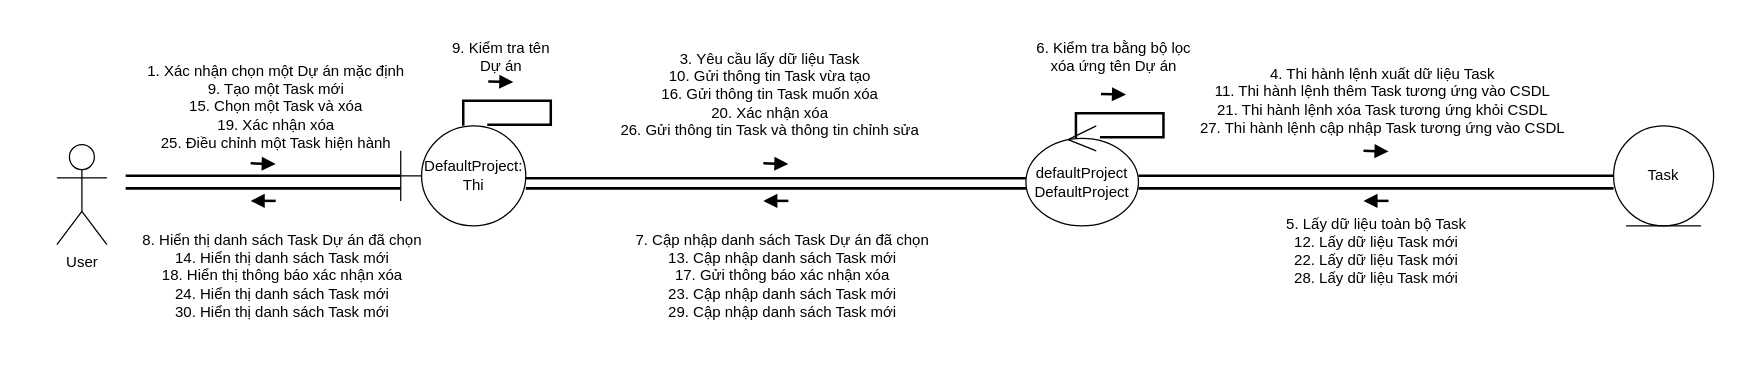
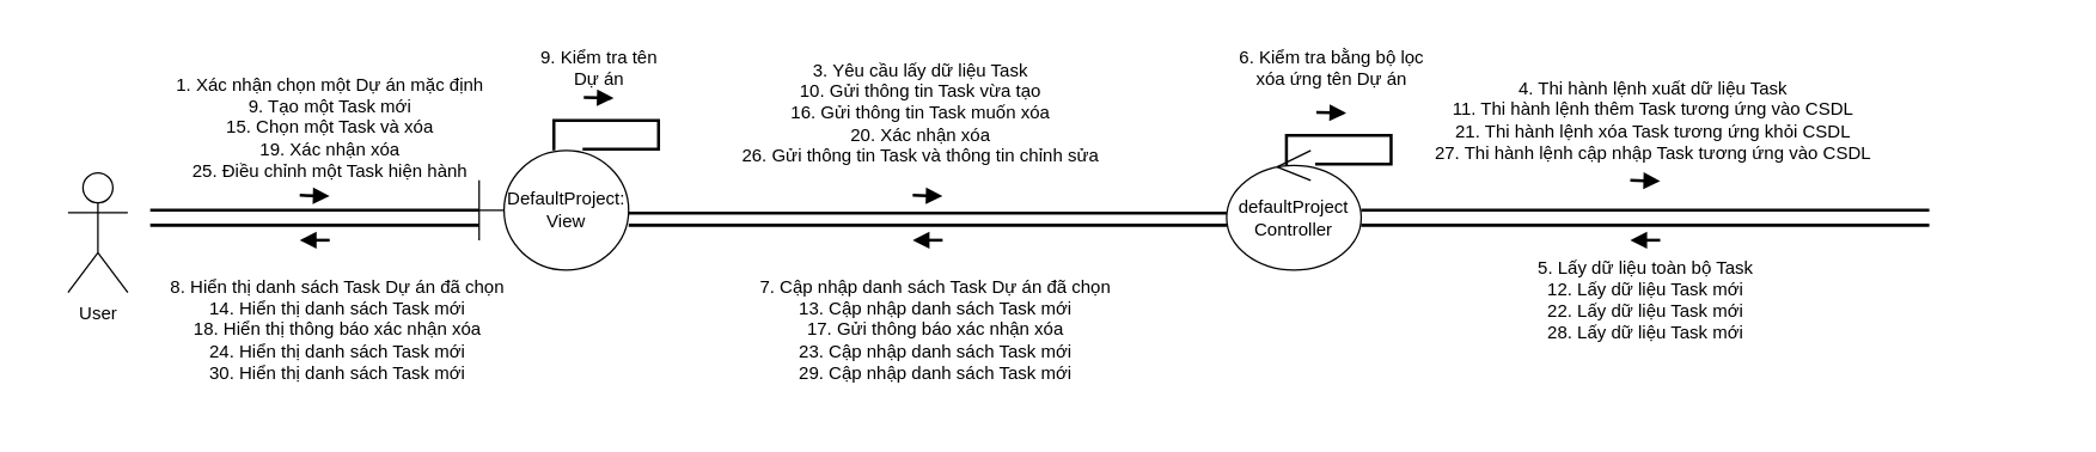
  <mxCell id="0" />
  <mxCell id="1" parent="0" />
  <mxCell id="2" value="" style="rounded=0;whiteSpace=wrap;html=1;strokeColor=none;" vertex="1" parent="1"><mxGeometry x="20" width="1360" height="260" as="geometry" y="20" /></mxCell>
  <mxCell id="3" value="User" style="shape=umlActor;verticalLabelPosition=bottom;verticalAlign=top;html=1;outlineConnect=0;" parent="1" vertex="1"><mxGeometry x="45" y="115" width="40" height="80" as="geometry" /></mxCell>
- <mxCell id="4" value="DefaultProject:&lt;br&gt;Thi" style="shape=umlBoundary;whiteSpace=wrap;html=1;" parent="1" vertex="1"><mxGeometry x="320" y="100" width="100" height="80" as="geometry" /></mxCell>
- <mxCell id="5" value="Task" style="ellipse;shape=umlEntity;whiteSpace=wrap;html=1;" parent="1" vertex="1"><mxGeometry x="1290" y="100" width="80" height="80" as="geometry" /></mxCell>
- <mxCell id="6" value="defaultProject&lt;br&gt;DefaultProject" style="ellipse;shape=umlControl;whiteSpace=wrap;html=1;" parent="1" vertex="1"><mxGeometry x="820" y="100" width="90" height="80" as="geometry" /></mxCell>
+ <mxCell id="4" value="DefaultProject:&lt;br&gt;View" style="shape=umlBoundary;whiteSpace=wrap;html=1;" parent="1" vertex="1"><mxGeometry x="320" y="100" width="100" height="80" as="geometry" /></mxCell>
+ <mxCell id="6" value="defaultProject&lt;br&gt;Controller" style="ellipse;shape=umlControl;whiteSpace=wrap;html=1;" parent="1" vertex="1"><mxGeometry x="820" y="100" width="90" height="80" as="geometry" /></mxCell>
  <mxCell id="7" value="" style="endArrow=none;html=1;startArrow=block;startFill=1;endFill=0;strokeWidth=2;rounded=0;" parent="1" edge="1"><mxGeometry width="50" height="50" relative="1" as="geometry"><mxPoint x="220" y="130.5" as="sourcePoint" /><mxPoint x="200" y="130" as="targetPoint" /></mxGeometry></mxCell>
  <mxCell id="8" value="" style="line;strokeWidth=2;fillColor=none;align=left;verticalAlign=middle;spacingTop=-1;spacingLeft=3;spacingRight=3;rotatable=0;labelPosition=right;points=[];portConstraint=eastwest;" parent="1" vertex="1"><mxGeometry x="100" y="136" width="220" height="8" as="geometry" /></mxCell>
  <mxCell id="9" value="" style="line;strokeWidth=2;fillColor=none;align=left;verticalAlign=middle;spacingTop=-1;spacingLeft=3;spacingRight=3;rotatable=0;labelPosition=right;points=[];portConstraint=eastwest;" parent="1" vertex="1"><mxGeometry x="910" y="136" width="380" height="8" as="geometry" /></mxCell>
  <mxCell id="10" value="" style="line;strokeWidth=2;fillColor=none;align=left;verticalAlign=middle;spacingTop=-1;spacingLeft=3;spacingRight=3;rotatable=0;labelPosition=right;points=[];portConstraint=eastwest;" parent="1" vertex="1"><mxGeometry x="420" y="138" width="400" height="8" as="geometry" /></mxCell>
  <mxCell id="11" value="" style="endArrow=none;html=1;startArrow=block;startFill=1;endFill=0;strokeWidth=2;rounded=0;" parent="1" edge="1"><mxGeometry width="50" height="50" relative="1" as="geometry"><mxPoint x="1110" y="120.5" as="sourcePoint" /><mxPoint x="1090" y="120" as="targetPoint" /></mxGeometry></mxCell>
  <mxCell id="12" value="" style="endArrow=none;html=1;startArrow=block;startFill=1;endFill=0;strokeWidth=2;rounded=0;" parent="1" edge="1"><mxGeometry width="50" height="50" relative="1" as="geometry"><mxPoint x="630" y="130.5" as="sourcePoint" /><mxPoint x="610" y="130" as="targetPoint" /></mxGeometry></mxCell>
  <mxCell id="13" value="1. Xác nhận chọn một Dự án mặc định&lt;br&gt;9. Tạo một Task mới&lt;br&gt;15. Chọn một Task và xóa&lt;br&gt;19. Xác nhận xóa&lt;br&gt;25. Điều chỉnh một Task hiện hành" style="text;html=1;align=center;verticalAlign=middle;resizable=0;points=[];autosize=1;" parent="1" vertex="1"><mxGeometry x="110" y="50" width="220" height="70" as="geometry" /></mxCell>
  <mxCell id="14" style="edgeStyle=orthogonalEdgeStyle;rounded=0;orthogonalLoop=1;jettySize=auto;html=1;entryX=0.692;entryY=-0.01;entryDx=0;entryDy=0;entryPerimeter=0;strokeWidth=2;endArrow=none;endFill=0;" parent="1" source="4" target="4" edge="1"><mxGeometry relative="1" as="geometry"><Array as="points"><mxPoint x="370" y="80" /><mxPoint x="440" y="80" /><mxPoint x="440" y="99" /></Array></mxGeometry></mxCell>
  <mxCell id="15" value="9. Kiểm tra tên&lt;br&gt;Dự án" style="text;html=1;align=center;verticalAlign=middle;resizable=0;points=[];autosize=1;" parent="1" vertex="1"><mxGeometry x="355" y="30" width="90" height="30" as="geometry" /></mxCell>
  <mxCell id="16" value="3. Yêu cầu lấy dữ liệu Task&lt;br&gt;10. Gửi thông tin Task vừa tạo&lt;br&gt;16. Gửi thông tin Task muốn xóa&lt;br&gt;20. Xác nhận xóa&lt;br&gt;26. Gửi thông tin Task và thông tin chỉnh sửa" style="text;html=1;align=center;verticalAlign=middle;resizable=0;points=[];autosize=1;" parent="1" vertex="1"><mxGeometry x="490" y="40" width="250" height="70" as="geometry" /></mxCell>
  <mxCell id="17" value="" style="endArrow=none;html=1;startArrow=block;startFill=1;endFill=0;strokeWidth=2;rounded=0;" parent="1" edge="1"><mxGeometry width="50" height="50" relative="1" as="geometry"><mxPoint x="610" y="160" as="sourcePoint" /><mxPoint x="630" y="160" as="targetPoint" /></mxGeometry></mxCell>
  <mxCell id="18" value="7. Cập nhập danh sách Task Dự án đã chọn&lt;br&gt;13. Cập nhập danh sách Task mới&lt;br&gt;17. Gửi thông báo xác nhận xóa&lt;br&gt;23. Cập nhập danh sách Task mới&lt;br&gt;29. Cập nhập danh sách Task mới" style="text;html=1;align=center;verticalAlign=middle;resizable=0;points=[];autosize=1;" parent="1" vertex="1"><mxGeometry x="500" y="185" width="250" height="70" as="geometry" /></mxCell>
  <mxCell id="19" style="edgeStyle=orthogonalEdgeStyle;rounded=0;orthogonalLoop=1;jettySize=auto;html=1;entryX=0.692;entryY=-0.01;entryDx=0;entryDy=0;entryPerimeter=0;strokeWidth=2;endArrow=none;endFill=0;" parent="1" edge="1"><mxGeometry relative="1" as="geometry"><mxPoint x="860" y="110" as="sourcePoint" /><mxPoint x="879.2" y="109.2" as="targetPoint" /><Array as="points"><mxPoint x="860" y="90" /><mxPoint x="930" y="90" /><mxPoint x="930" y="109" /></Array></mxGeometry></mxCell>
  <mxCell id="20" value="6. Kiểm tra bằng bộ lọc&lt;br&gt;xóa ứng tên Dự án" style="text;html=1;align=center;verticalAlign=middle;resizable=0;points=[];autosize=1;" parent="1" vertex="1"><mxGeometry x="820" y="30" width="140" height="30" as="geometry" /></mxCell>
  <mxCell id="21" value="4. Thi hành lệnh xuất dữ liệu Task&lt;br&gt;11. Thi hành lệnh thêm Task tương ứng vào CSDL&lt;br&gt;21. Thi hành lệnh xóa Task tương ứng khỏi CSDL&lt;br&gt;27. Thi hành lệnh cập nhập Task tương ứng vào CSDL" style="text;html=1;align=center;verticalAlign=middle;resizable=0;points=[];autosize=1;" parent="1" vertex="1"><mxGeometry x="950" y="50" width="310" height="60" as="geometry" /></mxCell>
  <mxCell id="22" value="" style="endArrow=none;html=1;startArrow=block;startFill=1;endFill=0;strokeWidth=2;rounded=0;" parent="1" edge="1"><mxGeometry width="50" height="50" relative="1" as="geometry"><mxPoint x="900" y="75" as="sourcePoint" /><mxPoint x="880" y="74.5" as="targetPoint" /></mxGeometry></mxCell>
  <mxCell id="23" value="" style="endArrow=none;html=1;startArrow=block;startFill=1;endFill=0;strokeWidth=2;rounded=0;" parent="1" edge="1"><mxGeometry width="50" height="50" relative="1" as="geometry"><mxPoint x="410" y="65" as="sourcePoint" /><mxPoint x="390" y="64.5" as="targetPoint" /></mxGeometry></mxCell>
  <mxCell id="24" value="" style="line;strokeWidth=2;fillColor=none;align=left;verticalAlign=middle;spacingTop=-1;spacingLeft=3;spacingRight=3;rotatable=0;labelPosition=right;points=[];portConstraint=eastwest;" parent="1" vertex="1"><mxGeometry x="420" y="146" width="400" height="8" as="geometry" /></mxCell>
  <mxCell id="25" value="" style="line;strokeWidth=2;fillColor=none;align=left;verticalAlign=middle;spacingTop=-1;spacingLeft=3;spacingRight=3;rotatable=0;labelPosition=right;points=[];portConstraint=eastwest;" parent="1" vertex="1"><mxGeometry x="910" y="146" width="380" height="8" as="geometry" /></mxCell>
  <mxCell id="26" value="" style="endArrow=none;html=1;startArrow=block;startFill=1;endFill=0;strokeWidth=2;rounded=0;" parent="1" edge="1"><mxGeometry width="50" height="50" relative="1" as="geometry"><mxPoint x="1090" y="160" as="sourcePoint" /><mxPoint x="1110" y="160" as="targetPoint" /></mxGeometry></mxCell>
  <mxCell id="27" value="5. Lấy dữ liệu toàn bộ Task&lt;br&gt;12. Lấy dữ liệu Task mới&lt;br&gt;22. Lấy dữ liệu Task mới&lt;br&gt;28. Lấy dữ liệu Task mới" style="text;html=1;align=center;verticalAlign=middle;resizable=0;points=[];autosize=1;" parent="1" vertex="1"><mxGeometry x="1020" y="170" width="160" height="60" as="geometry" /></mxCell>
  <mxCell id="28" value="" style="line;strokeWidth=2;fillColor=none;align=left;verticalAlign=middle;spacingTop=-1;spacingLeft=3;spacingRight=3;rotatable=0;labelPosition=right;points=[];portConstraint=eastwest;" parent="1" vertex="1"><mxGeometry x="100" y="146" width="220" height="8" as="geometry" /></mxCell>
  <mxCell id="29" value="" style="endArrow=none;html=1;startArrow=block;startFill=1;endFill=0;strokeWidth=2;rounded=0;" parent="1" edge="1"><mxGeometry width="50" height="50" relative="1" as="geometry"><mxPoint x="200" y="160" as="sourcePoint" /><mxPoint x="220" y="160" as="targetPoint" /></mxGeometry></mxCell>
  <mxCell id="30" value="8. Hiển thị danh sách Task Dự án đã chọn&lt;br&gt;14. Hiển thị danh sách Task mới&lt;br&gt;18. Hiển thị thông báo xác nhận xóa&lt;br&gt;24. Hiển thị danh sách Task mới&lt;br&gt;30. Hiển thị danh sách Task mới" style="text;html=1;align=center;verticalAlign=middle;resizable=0;points=[];autosize=1;" parent="1" vertex="1"><mxGeometry x="105" y="185" width="240" height="70" as="geometry" /></mxCell>
